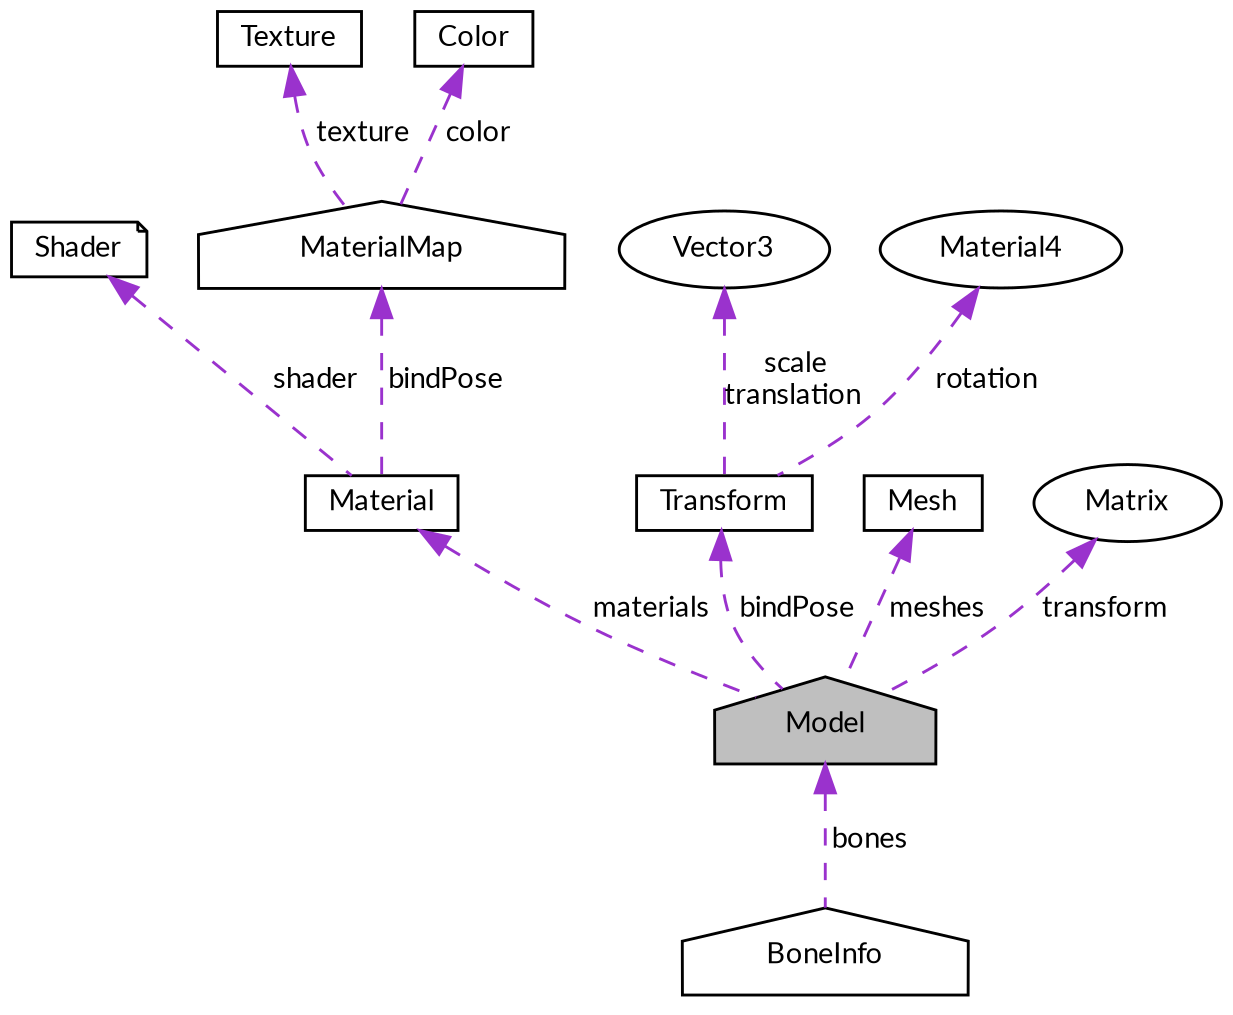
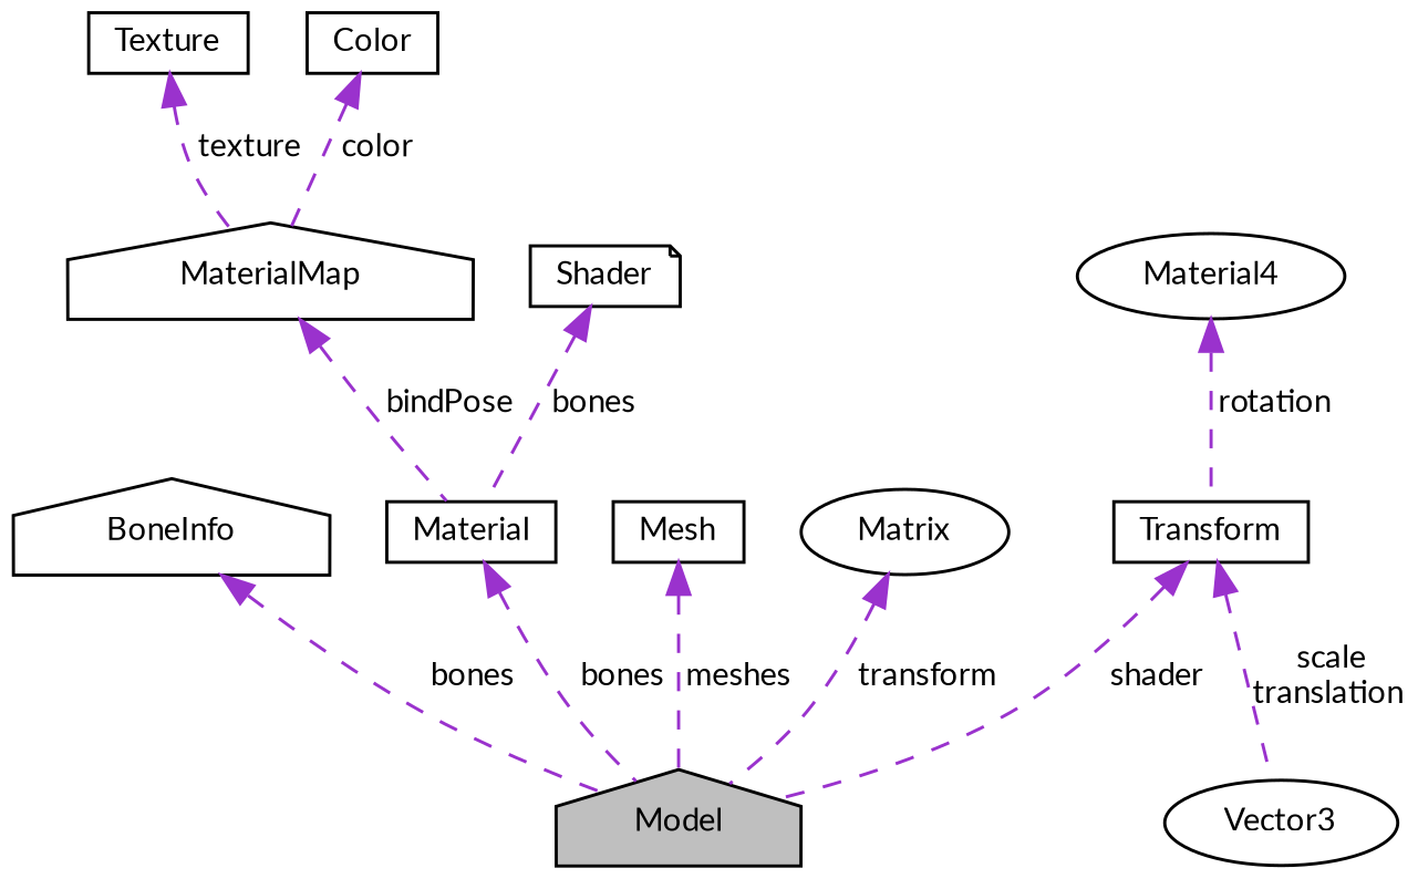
  digraph {
    fontname=Lato
    node [color=black fillcolor=white fontname=Lato fontsize=10 shape=box style=filled]
    edge [color=darkorchid3 dir=back fontname=Lato fontsize=10 labelfontname=Helvetica labelfontsize=10 style=dashed]
    n1 [fillcolor=grey75 fontcolor=black height=0.2 label=Model shape=house width=0.4]
    n2 [height=0.2 label=Material width=0.4]
    n3 [height=0.2 label=Shader shape=note width=0.4]
    n4 [height=0.2 label=MaterialMap shape=house width=0.4]
    n5 [height=0.2 label=Texture width=0.4]
    n6 [height=0.2 label=Color width=0.4]
    n7 [height=0.2 label=BoneInfo shape=house width=0.4]
    n8 [height=0.2 label=Transform width=0.4]
    n9 [height=0.2 label=Vector3 shape=ellipse width=0.4]
    n10 [height=0.2 label=Material4 shape=ellipse width=0.4]
    n11 [height=0.2 label=Mesh width=0.4]
    n12 [height=0.2 label=Matrix shape=ellipse width=0.4]
-   n2 -> n1 [label=" materials"]
-   n3 -> n2 [label=" shader"]
+   n2 -> n1 [label=" bones"]
+   n3 -> n2 [label=" bones"]
    n4 -> n2 [label=" bindPose"]
    n5 -> n4 [label=" texture"]
    n6 -> n4 [label=" color"]
-   n1 -> n7 [label=" bones"]
-   n8 -> n1 [label=" bindPose"]
-   n9 -> n8 [label=" scale\ntranslation"]
+   n7 -> n1 [label=" bones"]
+   n8 -> n1 [label=" shader"]
+   n8 -> n9 [label=" scale\ntranslation"]
    n10 -> n8 [label=" rotation"]
    n11 -> n1 [label=" meshes"]
    n12 -> n1 [label=" transform"]
  }
